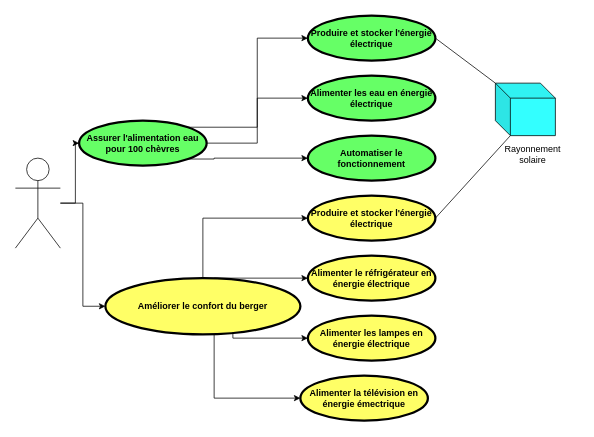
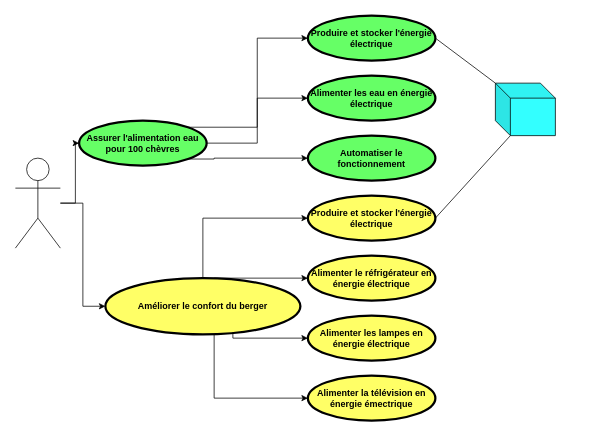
  <mxCell id="0" />
  <mxCell id="1" parent="0" />
  <mxCell id="2" style="edgeStyle=orthogonalEdgeStyle;rounded=0;orthogonalLoop=1;jettySize=auto;html=1;entryX=0;entryY=0.5;entryDx=0;entryDy=0;" edge="1" parent="1" source="4" target="13"><mxGeometry relative="1" as="geometry" /></mxCell>
  <mxCell id="3" style="edgeStyle=orthogonalEdgeStyle;rounded=0;orthogonalLoop=1;jettySize=auto;html=1;entryX=0;entryY=0.5;entryDx=0;entryDy=0;" edge="1" parent="1" source="4" target="8"><mxGeometry relative="1" as="geometry" /></mxCell>
  <mxCell id="4" value="" style="shape=umlActor;html=1;verticalLabelPosition=bottom;verticalAlign=top;align=center;" vertex="1" parent="1"><mxGeometry x="20" y="210" width="60" height="120" as="geometry" /></mxCell>
  <mxCell id="5" style="edgeStyle=orthogonalEdgeStyle;rounded=0;orthogonalLoop=1;jettySize=auto;html=1;exitX=1;exitY=0;exitDx=0;exitDy=0;entryX=0;entryY=0.5;entryDx=0;entryDy=0;" edge="1" parent="1" source="8" target="14"><mxGeometry relative="1" as="geometry" /></mxCell>
  <mxCell id="6" style="edgeStyle=orthogonalEdgeStyle;rounded=0;orthogonalLoop=1;jettySize=auto;html=1;exitX=1;exitY=0.5;exitDx=0;exitDy=0;entryX=0;entryY=0.5;entryDx=0;entryDy=0;" edge="1" parent="1" source="8" target="15"><mxGeometry relative="1" as="geometry" /></mxCell>
  <mxCell id="7" style="edgeStyle=orthogonalEdgeStyle;rounded=0;orthogonalLoop=1;jettySize=auto;html=1;exitX=1;exitY=1;exitDx=0;exitDy=0;entryX=0;entryY=0.5;entryDx=0;entryDy=0;" edge="1" parent="1" source="8" target="16"><mxGeometry relative="1" as="geometry"><Array as="points"><mxPoint x="285" y="210" /></Array></mxGeometry></mxCell>
  <mxCell id="8" value="Assurer l'alimentation eau pour 100 chèvres" style="shape=ellipse;html=1;strokeWidth=3;fontStyle=1;whiteSpace=wrap;align=center;perimeter=ellipsePerimeter;fillColor=#66FF66;" vertex="1" parent="1"><mxGeometry x="105" y="160" width="170" height="60" as="geometry" /></mxCell>
  <mxCell id="9" style="edgeStyle=orthogonalEdgeStyle;rounded=0;orthogonalLoop=1;jettySize=auto;html=1;exitX=0.5;exitY=0;exitDx=0;exitDy=0;entryX=0;entryY=0.5;entryDx=0;entryDy=0;" edge="1" parent="1" source="13" target="17"><mxGeometry relative="1" as="geometry" /></mxCell>
  <mxCell id="10" style="edgeStyle=orthogonalEdgeStyle;rounded=0;orthogonalLoop=1;jettySize=auto;html=1;exitX=1;exitY=0;exitDx=0;exitDy=0;entryX=0;entryY=0.5;entryDx=0;entryDy=0;" edge="1" parent="1" source="13" target="18"><mxGeometry relative="1" as="geometry"><Array as="points"><mxPoint x="285" y="370" /></Array></mxGeometry></mxCell>
  <mxCell id="11" style="edgeStyle=orthogonalEdgeStyle;rounded=0;orthogonalLoop=1;jettySize=auto;html=1;exitX=1;exitY=0.5;exitDx=0;exitDy=0;entryX=0;entryY=0.5;entryDx=0;entryDy=0;" edge="1" parent="1" source="13" target="19"><mxGeometry relative="1" as="geometry"><Array as="points"><mxPoint x="310" y="450" /></Array></mxGeometry></mxCell>
  <mxCell id="12" style="edgeStyle=orthogonalEdgeStyle;rounded=0;orthogonalLoop=1;jettySize=auto;html=1;exitX=1;exitY=1;exitDx=0;exitDy=0;entryX=0;entryY=0.5;entryDx=0;entryDy=0;" edge="1" parent="1" source="13" target="20"><mxGeometry relative="1" as="geometry"><Array as="points"><mxPoint x="285" y="530" /></Array></mxGeometry></mxCell>
  <mxCell id="13" value="Améliorer le confort du berger" style="shape=ellipse;html=1;strokeWidth=3;fontStyle=1;whiteSpace=wrap;align=center;perimeter=ellipsePerimeter;fillColor=#FFFF66;" vertex="1" parent="1"><mxGeometry x="140" y="370" width="260" height="75" as="geometry" /></mxCell>
  <mxCell id="14" value="Produire et stocker l'énergie électrique" style="shape=ellipse;html=1;strokeWidth=3;fontStyle=1;whiteSpace=wrap;align=center;perimeter=ellipsePerimeter;fillColor=#66FF66;" vertex="1" parent="1"><mxGeometry x="410" y="20" width="170" height="60" as="geometry" /></mxCell>
  <mxCell id="15" value="Alimenter les eau en énergie électrique" style="shape=ellipse;html=1;strokeWidth=3;fontStyle=1;whiteSpace=wrap;align=center;perimeter=ellipsePerimeter;fillColor=#66FF66;" vertex="1" parent="1"><mxGeometry x="410" y="100" width="170" height="60" as="geometry" /></mxCell>
  <mxCell id="16" value="Automatiser le fonctionnement" style="shape=ellipse;html=1;strokeWidth=3;fontStyle=1;whiteSpace=wrap;align=center;perimeter=ellipsePerimeter;fillColor=#66FF66;" vertex="1" parent="1"><mxGeometry x="410" y="180" width="170" height="60" as="geometry" /></mxCell>
  <mxCell id="17" value="Produire et stocker l'énergie électrique" style="shape=ellipse;html=1;strokeWidth=3;fontStyle=1;whiteSpace=wrap;align=center;perimeter=ellipsePerimeter;fillColor=#FFFF66;" vertex="1" parent="1"><mxGeometry x="410" y="260" width="170" height="60" as="geometry" /></mxCell>
  <mxCell id="18" value="Alimenter le réfrigérateur en énergie électrique" style="shape=ellipse;html=1;strokeWidth=3;fontStyle=1;whiteSpace=wrap;align=center;perimeter=ellipsePerimeter;fillColor=#FFFF66;" vertex="1" parent="1"><mxGeometry x="410" y="340" width="170" height="60" as="geometry" /></mxCell>
  <mxCell id="19" value="Alimenter les lampes en énergie électrique" style="shape=ellipse;html=1;strokeWidth=3;fontStyle=1;whiteSpace=wrap;align=center;perimeter=ellipsePerimeter;fillColor=#FFFF66;" vertex="1" parent="1"><mxGeometry x="410" y="420" width="170" height="60" as="geometry" /></mxCell>
- <mxCell id="20" value="Alimenter la télévision en énergie émectrique" style="shape=ellipse;html=1;strokeWidth=3;fontStyle=1;whiteSpace=wrap;align=center;perimeter=ellipsePerimeter;fillColor=#FFFF66;" vertex="1" parent="1"><mxGeometry x="400" y="500" width="170" height="60" as="geometry" /></mxCell>
+ <mxCell id="20" value="Alimenter la télévision en énergie émectrique" style="shape=ellipse;html=1;strokeWidth=3;fontStyle=1;whiteSpace=wrap;align=center;perimeter=ellipsePerimeter;fillColor=#FFFF66;" vertex="1" parent="1"><mxGeometry x="410" y="500" width="170" height="60" as="geometry" /></mxCell>
  <mxCell id="21" value="" style="edgeStyle=none;html=1;endArrow=none;verticalAlign=bottom;exitX=1;exitY=0.5;exitDx=0;exitDy=0;entryX=0;entryY=0;entryDx=0;entryDy=0;entryPerimeter=0;" edge="1" parent="1" source="14" target="23"><mxGeometry width="160" relative="1" as="geometry"><mxPoint x="380" y="200" as="sourcePoint" /><mxPoint x="670" y="110" as="targetPoint" /></mxGeometry></mxCell>
  <mxCell id="22" value="" style="edgeStyle=none;html=1;endArrow=none;verticalAlign=bottom;entryX=1;entryY=0.5;entryDx=0;entryDy=0;exitX=0;exitY=0;exitDx=20;exitDy=70;exitPerimeter=0;" edge="1" parent="1" source="23" target="17"><mxGeometry width="160" relative="1" as="geometry"><mxPoint x="670" y="190" as="sourcePoint" /><mxPoint x="680" y="120" as="targetPoint" /></mxGeometry></mxCell>
  <mxCell id="23" value="" style="shape=cube;whiteSpace=wrap;html=1;boundedLbl=1;backgroundOutline=1;darkOpacity=0.05;darkOpacity2=0.1;fillColor=#33FFFF;" vertex="1" parent="1"><mxGeometry x="660" y="110" width="80" height="70" as="geometry" /></mxCell>
- <mxCell id="24" value="Rayonnement &lt;br&gt;solaire" style="text;html=1;strokeColor=none;fillColor=none;align=center;verticalAlign=middle;whiteSpace=wrap;rounded=0;" vertex="1" parent="1"><mxGeometry x="650" y="180" width="120" height="50" as="geometry" /></mxCell>
